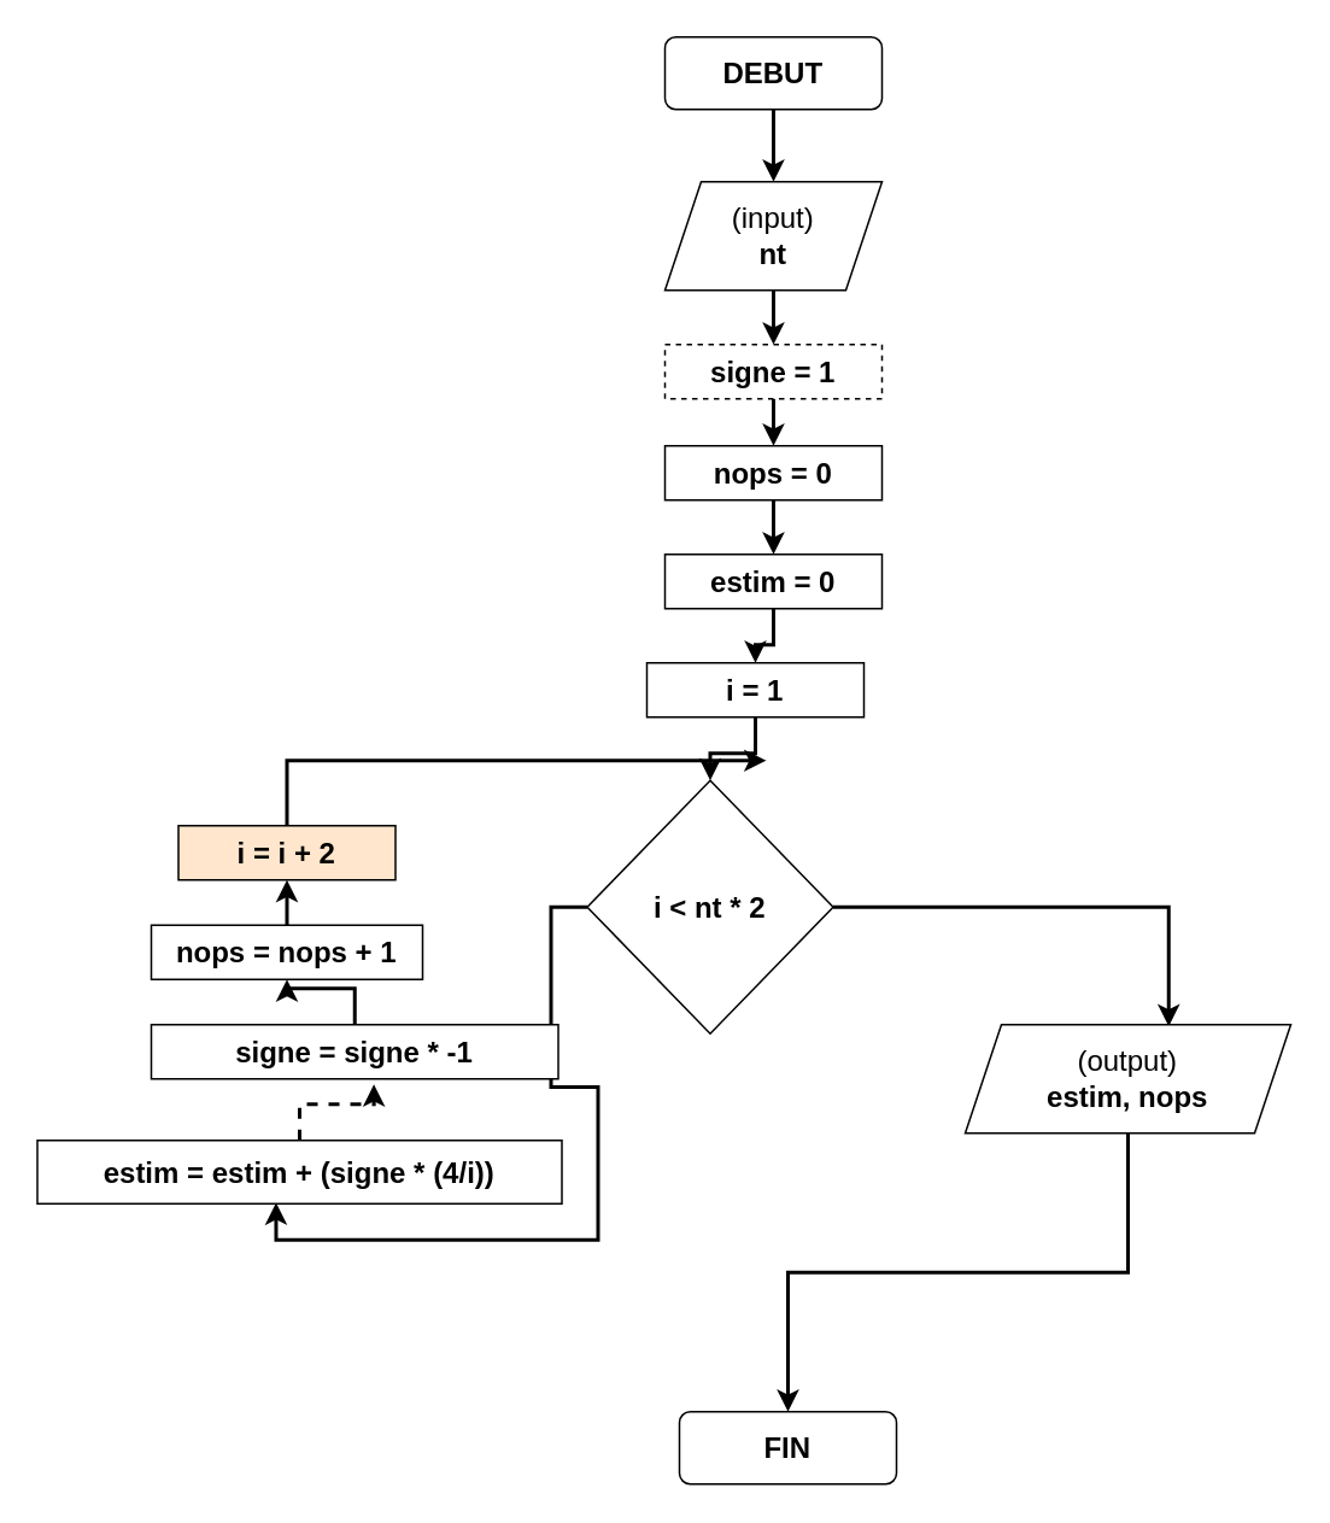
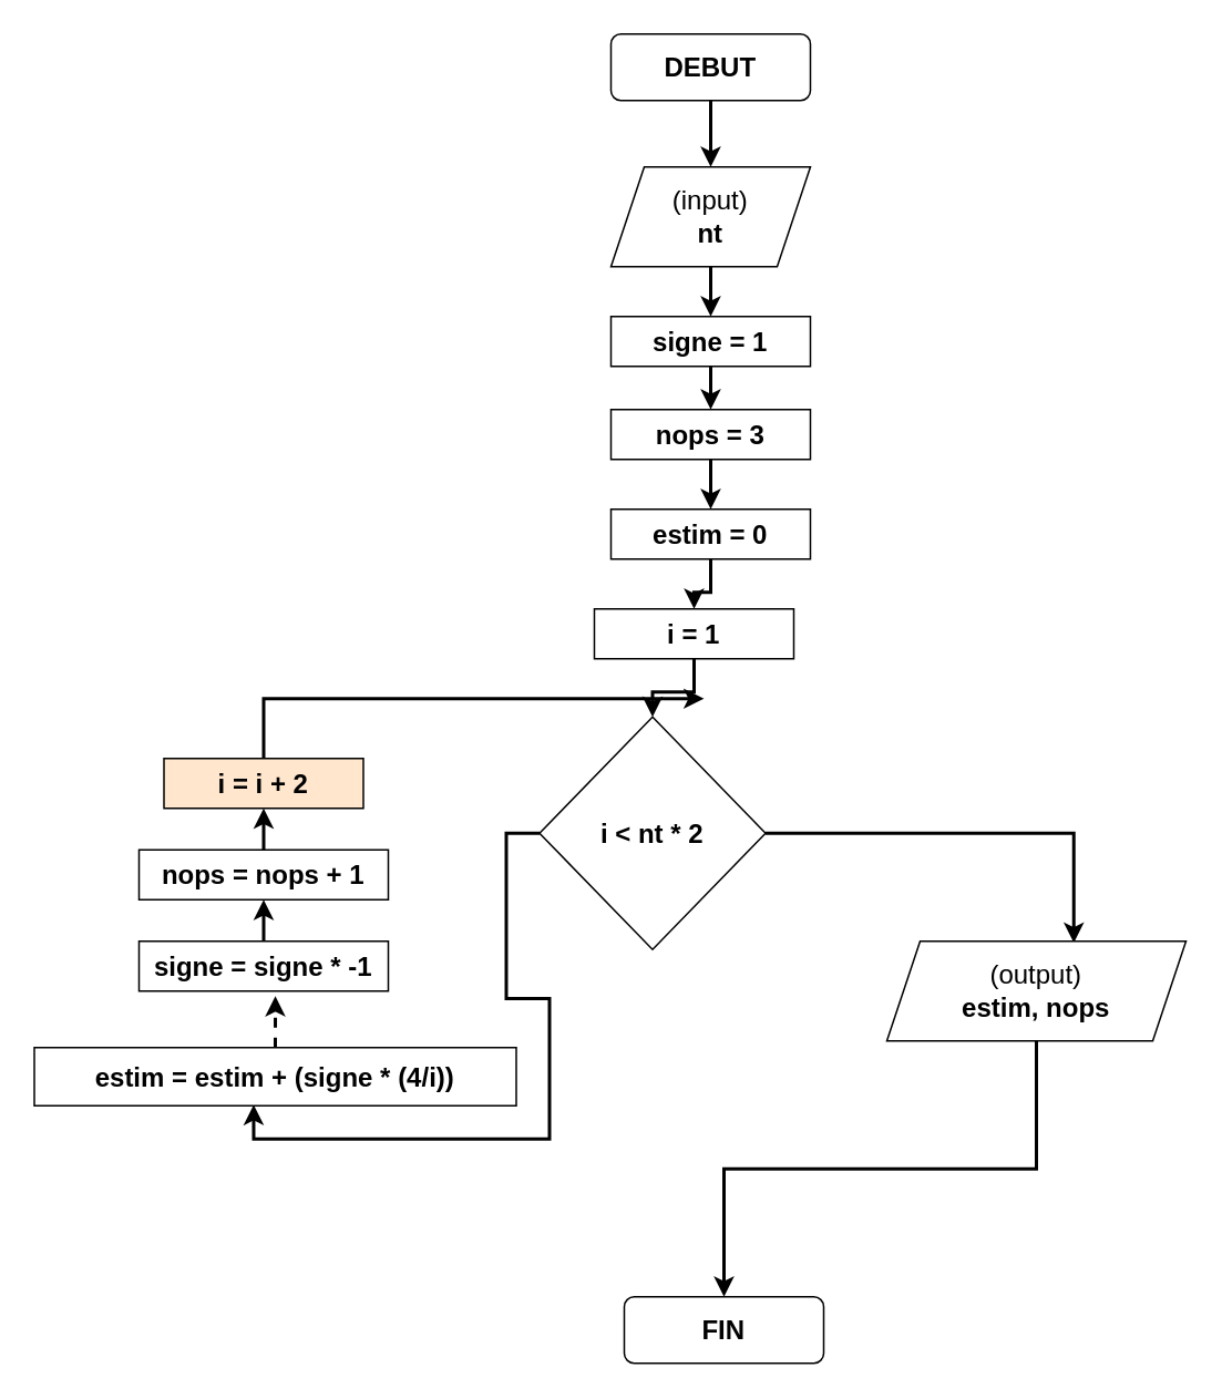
  <mxCell id="0" />
  <mxCell id="1" parent="0" />
  <mxCell id="2" style="edgeStyle=orthogonalEdgeStyle;rounded=0;orthogonalLoop=1;jettySize=auto;html=1;exitX=0.5;exitY=1;exitDx=0;exitDy=0;fontSize=16;strokeWidth=2;" parent="1" source="3" target="5" edge="1"><mxGeometry relative="1" as="geometry" /></mxCell>
  <mxCell id="3" value="&lt;font style=&quot;font-size: 16px;&quot;&gt;&lt;b&gt;DEBUT&lt;/b&gt;&lt;/font&gt;" style="rounded=1;whiteSpace=wrap;html=1;" parent="1" vertex="1"><mxGeometry x="367" y="20" width="120" height="40" as="geometry" /></mxCell>
  <mxCell id="4" style="edgeStyle=orthogonalEdgeStyle;rounded=0;orthogonalLoop=1;jettySize=auto;html=1;exitX=0.5;exitY=1;exitDx=0;exitDy=0;entryX=0.5;entryY=0;entryDx=0;entryDy=0;strokeWidth=2;" parent="1" source="5" target="22" edge="1"><mxGeometry relative="1" as="geometry" /></mxCell>
  <mxCell id="5" value="(input)&lt;br&gt;&lt;b&gt;nt&lt;/b&gt;" style="shape=parallelogram;perimeter=parallelogramPerimeter;whiteSpace=wrap;html=1;fixedSize=1;fontSize=16;" parent="1" vertex="1"><mxGeometry x="367" y="100" width="120" height="60" as="geometry" /></mxCell>
  <mxCell id="6" style="edgeStyle=orthogonalEdgeStyle;rounded=0;orthogonalLoop=1;jettySize=auto;html=1;exitX=0.5;exitY=1;exitDx=0;exitDy=0;entryX=0.5;entryY=0;entryDx=0;entryDy=0;strokeWidth=2;fontSize=16;" parent="1" source="7" target="9" edge="1"><mxGeometry relative="1" as="geometry" /></mxCell>
- <mxCell id="7" value="&lt;b&gt;nops = 0&lt;/b&gt;" style="rounded=0;whiteSpace=wrap;html=1;fontSize=16;" parent="1" vertex="1"><mxGeometry x="367" y="246" width="120" height="30" as="geometry" /></mxCell>
+ <mxCell id="7" value="&lt;b&gt;nops = 3&lt;/b&gt;" style="rounded=0;whiteSpace=wrap;html=1;fontSize=16;" parent="1" vertex="1"><mxGeometry x="367" y="246" width="120" height="30" as="geometry" /></mxCell>
  <mxCell id="8" style="edgeStyle=orthogonalEdgeStyle;rounded=0;orthogonalLoop=1;jettySize=auto;html=1;exitX=0.5;exitY=1;exitDx=0;exitDy=0;strokeWidth=2;fontSize=16;" parent="1" source="9" target="11" edge="1"><mxGeometry relative="1" as="geometry" /></mxCell>
  <mxCell id="9" value="&lt;b&gt;estim = 0&lt;/b&gt;" style="rounded=0;whiteSpace=wrap;html=1;fontSize=16;" parent="1" vertex="1"><mxGeometry x="367" y="306" width="120" height="30" as="geometry" /></mxCell>
  <mxCell id="10" style="edgeStyle=orthogonalEdgeStyle;rounded=0;orthogonalLoop=1;jettySize=auto;html=1;exitX=0.5;exitY=1;exitDx=0;exitDy=0;strokeWidth=2;fontSize=16;" parent="1" source="11" target="14" edge="1"><mxGeometry relative="1" as="geometry" /></mxCell>
  <mxCell id="11" value="&lt;b&gt;i = 1&lt;/b&gt;" style="rounded=0;whiteSpace=wrap;html=1;fontSize=16;" parent="1" vertex="1"><mxGeometry x="357" y="366" width="120" height="30" as="geometry" /></mxCell>
  <mxCell id="12" style="edgeStyle=orthogonalEdgeStyle;rounded=0;orthogonalLoop=1;jettySize=auto;html=1;exitX=1;exitY=0.5;exitDx=0;exitDy=0;entryX=0.625;entryY=0.017;entryDx=0;entryDy=0;entryPerimeter=0;strokeWidth=2;fontSize=16;" parent="1" source="14" target="20" edge="1"><mxGeometry relative="1" as="geometry" /></mxCell>
  <mxCell id="13" style="edgeStyle=orthogonalEdgeStyle;rounded=0;orthogonalLoop=1;jettySize=auto;html=1;exitX=0;exitY=0.5;exitDx=0;exitDy=0;entryX=0.455;entryY=0.984;entryDx=0;entryDy=0;entryPerimeter=0;strokeWidth=2;" parent="1" source="14" target="16" edge="1"><mxGeometry relative="1" as="geometry" /></mxCell>
  <mxCell id="14" value="&lt;b&gt;i &amp;lt; nt * 2&lt;/b&gt;" style="rhombus;whiteSpace=wrap;html=1;fontSize=16;" parent="1" vertex="1"><mxGeometry x="324" y="431" width="136" height="140" as="geometry" /></mxCell>
  <mxCell id="15" style="edgeStyle=orthogonalEdgeStyle;rounded=0;orthogonalLoop=1;jettySize=auto;html=1;exitX=0.5;exitY=0;exitDx=0;exitDy=0;entryX=0.547;entryY=1.1;entryDx=0;entryDy=0;entryPerimeter=0;strokeWidth=2;dashed=1;" edge="1" parent="1" source="16" target="27"><mxGeometry relative="1" as="geometry" /></mxCell>
  <mxCell id="16" value="&lt;b&gt;estim = estim + (signe * (4/i))&lt;/b&gt;" style="rounded=0;whiteSpace=wrap;html=1;fontSize=16;" parent="1" vertex="1"><mxGeometry x="20" y="630" width="290" height="35" as="geometry" /></mxCell>
  <mxCell id="17" value="&lt;b&gt;i = i + 2&lt;/b&gt;" style="rounded=0;whiteSpace=wrap;html=1;fontSize=16;fillColor=#ffe6cc;" parent="1" vertex="1"><mxGeometry x="98" y="456" width="120" height="30" as="geometry" /></mxCell>
  <mxCell id="18" value="&lt;font style=&quot;font-size: 16px;&quot;&gt;&lt;b&gt;FIN&lt;/b&gt;&lt;/font&gt;" style="rounded=1;whiteSpace=wrap;html=1;" parent="1" vertex="1"><mxGeometry x="375" y="780" width="120" height="40" as="geometry" /></mxCell>
  <mxCell id="19" style="edgeStyle=orthogonalEdgeStyle;rounded=0;orthogonalLoop=1;jettySize=auto;html=1;exitX=0.5;exitY=1;exitDx=0;exitDy=0;entryX=0.5;entryY=0;entryDx=0;entryDy=0;strokeWidth=2;fontSize=16;" parent="1" source="20" target="18" edge="1"><mxGeometry relative="1" as="geometry" /></mxCell>
  <mxCell id="20" value="(output)&lt;br&gt;&lt;b&gt;estim, nops&lt;/b&gt;" style="shape=parallelogram;perimeter=parallelogramPerimeter;whiteSpace=wrap;html=1;fixedSize=1;fontSize=16;" parent="1" vertex="1"><mxGeometry x="533" y="566" width="180" height="60" as="geometry" /></mxCell>
  <mxCell id="21" style="edgeStyle=orthogonalEdgeStyle;rounded=0;orthogonalLoop=1;jettySize=auto;html=1;exitX=0.5;exitY=1;exitDx=0;exitDy=0;strokeWidth=2;" parent="1" source="22" target="7" edge="1"><mxGeometry relative="1" as="geometry" /></mxCell>
- <mxCell id="22" value="&lt;b&gt;signe = 1&lt;/b&gt;" style="rounded=0;whiteSpace=wrap;html=1;fontSize=16;dashed=1;" parent="1" vertex="1"><mxGeometry x="367" y="190" width="120" height="30" as="geometry" /></mxCell>
+ <mxCell id="22" value="&lt;b&gt;signe = 1&lt;/b&gt;" style="rounded=0;whiteSpace=wrap;html=1;fontSize=16;" parent="1" vertex="1"><mxGeometry x="367" y="190" width="120" height="30" as="geometry" /></mxCell>
  <mxCell id="23" style="edgeStyle=orthogonalEdgeStyle;rounded=0;orthogonalLoop=1;jettySize=auto;html=1;exitX=0.5;exitY=0;exitDx=0;exitDy=0;entryX=0.5;entryY=1;entryDx=0;entryDy=0;strokeWidth=2;" parent="1" source="24" target="17" edge="1"><mxGeometry relative="1" as="geometry" /></mxCell>
  <mxCell id="24" value="&lt;b&gt;nops = nops + 1&lt;/b&gt;" style="rounded=0;whiteSpace=wrap;html=1;fontSize=16;" parent="1" vertex="1"><mxGeometry x="83" y="511" width="150" height="30" as="geometry" /></mxCell>
  <mxCell id="25" value="" style="endArrow=classic;html=1;rounded=0;strokeWidth=2;exitX=0.5;exitY=0;exitDx=0;exitDy=0;" parent="1" source="17" edge="1"><mxGeometry width="50" height="50" relative="1" as="geometry"><mxPoint x="373" y="620" as="sourcePoint" /><mxPoint x="423" y="420" as="targetPoint" /><Array as="points"><mxPoint x="158" y="420" /></Array></mxGeometry></mxCell>
  <mxCell id="26" style="edgeStyle=orthogonalEdgeStyle;rounded=0;orthogonalLoop=1;jettySize=auto;html=1;exitX=0.5;exitY=0;exitDx=0;exitDy=0;entryX=0.5;entryY=1;entryDx=0;entryDy=0;strokeWidth=2;" edge="1" parent="1" source="27" target="24"><mxGeometry relative="1" as="geometry" /></mxCell>
- <mxCell id="27" value="&lt;b&gt;signe = signe * -1&lt;/b&gt;" style="rounded=0;whiteSpace=wrap;html=1;fontSize=16;" vertex="1" parent="1"><mxGeometry x="83" y="566" width="225" height="30" as="geometry" /></mxCell>
+ <mxCell id="27" value="&lt;b&gt;signe = signe * -1&lt;/b&gt;" style="rounded=0;whiteSpace=wrap;html=1;fontSize=16;" vertex="1" parent="1"><mxGeometry x="83" y="566" width="150" height="30" as="geometry" /></mxCell>
